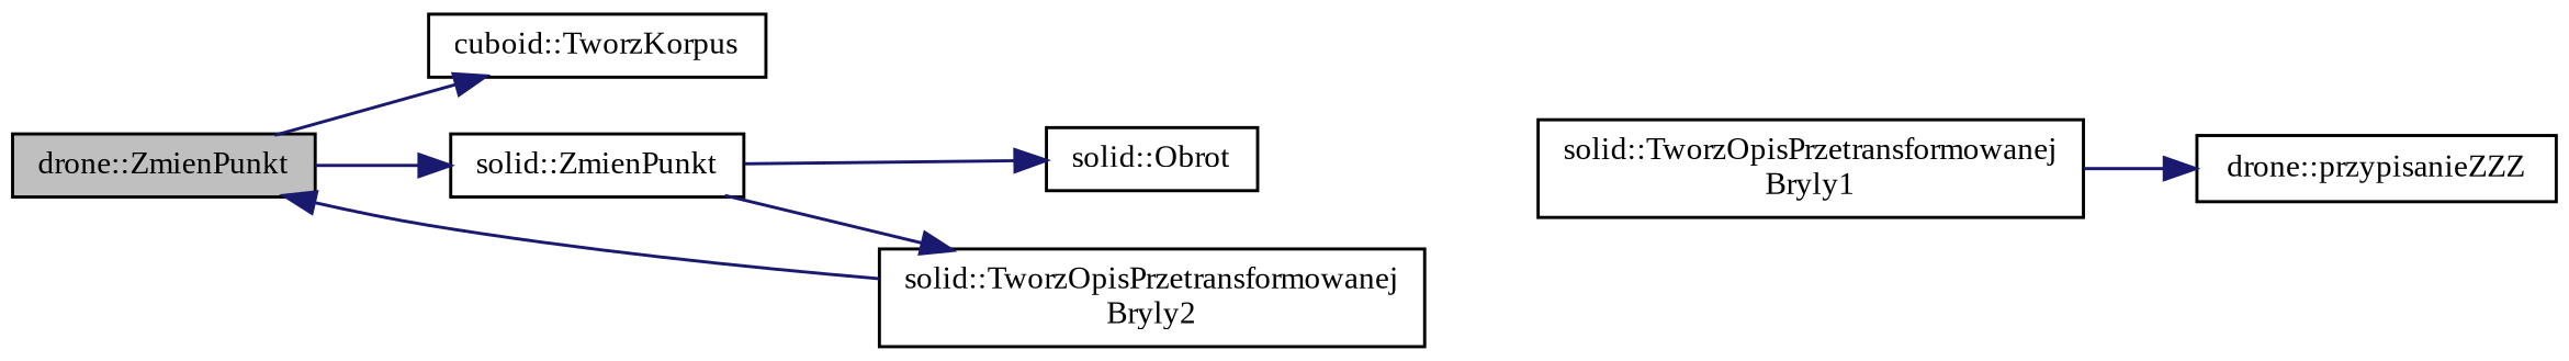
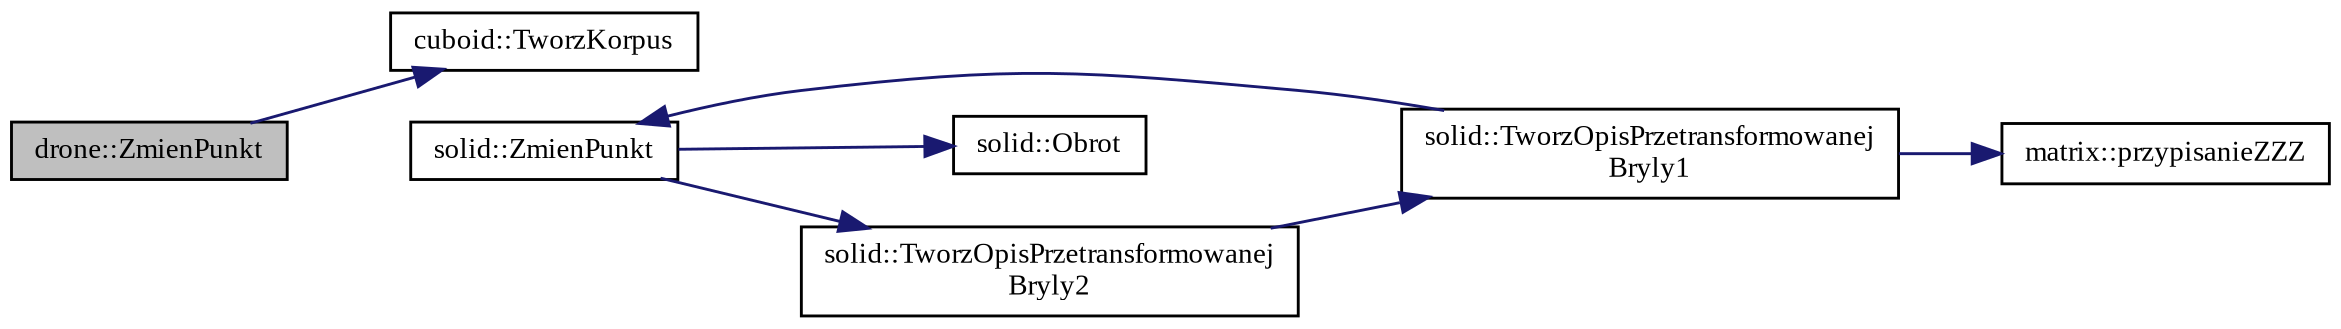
  digraph {
    fontname="Liberation Serif"
    rankdir=LR
    node [color=black fillcolor=white fontname="Liberation Serif" fontsize=10 shape=record style=filled]
    edge [color=midnightblue fontname="Liberation Serif" fontsize=10 labelfontname=Helvetica labelfontsize=10 style=solid]
    n1 [fillcolor=grey75 fontcolor=black height=0.2 label="drone::ZmienPunkt" width=0.4]
    n2 [height=0.2 label="cuboid::TworzKorpus" width=0.4]
    n3 [height=0.2 label="solid::TworzOpisPrzetransformowanej\lBryly2" width=0.4]
    n4 [height=0.2 label="solid::TworzOpisPrzetransformowanej\lBryly1" width=0.4]
    n5 [height=0.2 label="solid::ZmienPunkt" width=0.4]
-   n6 [height=0.2 label="drone::przypisanieZZZ" width=0.4]
+   n6 [height=0.2 label="matrix::przypisanieZZZ" width=0.4]
    n7 [height=0.2 label="solid::Obrot" width=0.4]
    n1 -> n2
-   n3 -> n1
-   n1 -> n5
+   n3 -> n4
+   n4 -> n5
    n4 -> n6
    n5 -> n3
    n5 -> n7
  }
